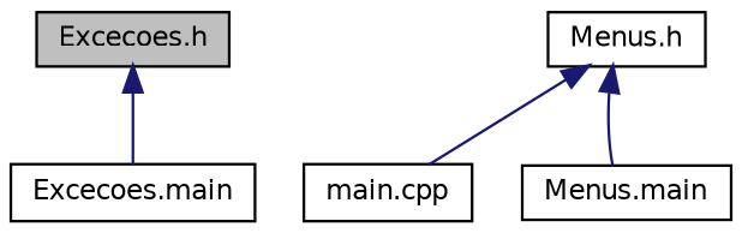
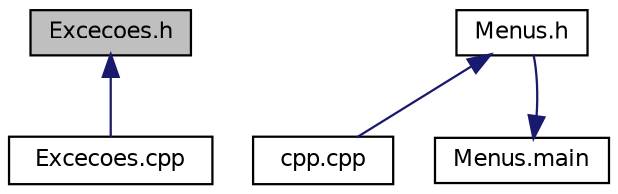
  digraph {
    node [color=black fillcolor=white fontname=Helvetica fontsize=10 shape=record style=filled]
    edge [color=midnightblue dir=back fontname=Helvetica fontsize=10 labelfontname=Helvetica labelfontsize=10 style=solid]
    n1 [fillcolor=grey75 fontcolor=black height=0.2 label="Excecoes.h" width=0.4]
-   n2 [height=0.2 label="Excecoes.main" width=0.4]
+   n2 [height=0.2 label="Excecoes.cpp" width=0.4]
    n3 [height=0.2 label="Menus.h" width=0.4]
-   n4 [height=0.2 label="main.cpp" width=0.4]
+   n4 [height=0.2 label="cpp.cpp" width=0.4]
    n5 [height=0.2 label="Menus.main" width=0.4]
    n1 -> n2
    n3 -> n4
-   n3 -> n5
+   n5 -> n3
  }
